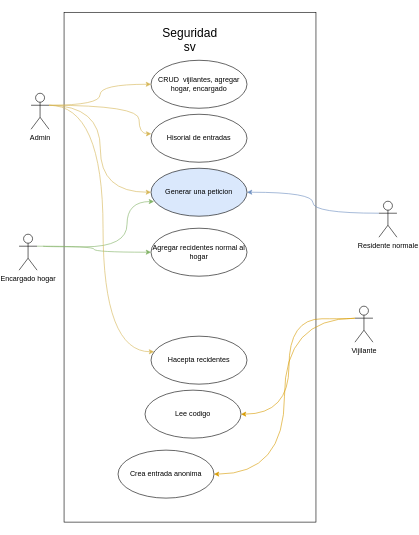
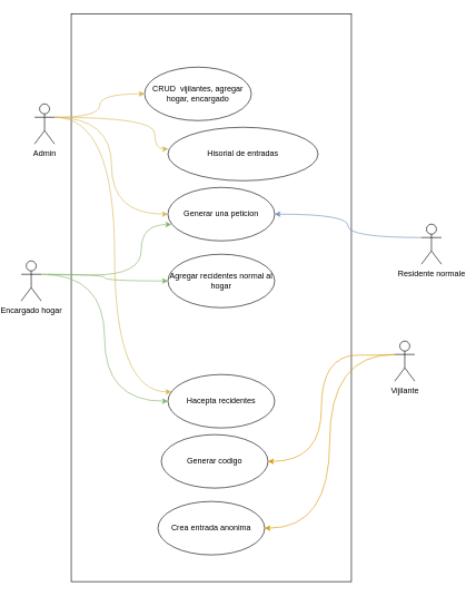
  <mxCell id="0" />
  <mxCell id="1" parent="0" />
  <mxCell id="2" value="" style="rounded=0;whiteSpace=wrap;html=1;direction=south;" vertex="1" parent="1"><mxGeometry x="95" y="20" width="420" height="850" as="geometry" /></mxCell>
  <mxCell id="3" value="Admin" style="shape=umlActor;verticalLabelPosition=bottom;verticalAlign=top;html=1;outlineConnect=0;" vertex="1" parent="1"><mxGeometry x="40" y="155" width="30" height="60" as="geometry" /></mxCell>
- <mxCell id="4" value="CRUD&amp;nbsp; vijilantes, agregar hogar, encargado" style="ellipse;whiteSpace=wrap;html=1;" vertex="1" parent="1"><mxGeometry x="240" y="100" width="160" height="80" as="geometry" /></mxCell>
- <mxCell id="5" value="Hisorial de entradas" style="ellipse;whiteSpace=wrap;html=1;" vertex="1" parent="1"><mxGeometry x="240" y="190" width="160" height="80" as="geometry" /></mxCell>
+ <mxCell id="4" value="CRUD&amp;nbsp; vijilantes, agregar hogar, encargado" style="ellipse;whiteSpace=wrap;html=1;" vertex="1" parent="1"><mxGeometry x="205" y="100" width="160" height="80" as="geometry" /></mxCell>
+ <mxCell id="5" value="Hisorial de entradas" style="ellipse;whiteSpace=wrap;html=1;" vertex="1" parent="1"><mxGeometry x="240" y="190" width="225" height="80" as="geometry" /></mxCell>
  <mxCell id="6" style="edgeStyle=orthogonalEdgeStyle;rounded=0;orthogonalLoop=1;jettySize=auto;html=1;exitX=1;exitY=0.333;exitDx=0;exitDy=0;exitPerimeter=0;curved=1;fillColor=#fff2cc;strokeColor=#d6b656;" edge="1" parent="1" source="3" target="4"><mxGeometry relative="1" as="geometry"><mxPoint x="73" y="171" as="sourcePoint" /><mxPoint x="250" y="75" as="targetPoint" /></mxGeometry></mxCell>
  <mxCell id="7" style="edgeStyle=orthogonalEdgeStyle;rounded=0;orthogonalLoop=1;jettySize=auto;html=1;curved=1;entryX=0.002;entryY=0.407;entryDx=0;entryDy=0;entryPerimeter=0;fillColor=#fff2cc;strokeColor=#d6b656;" edge="1" parent="1" target="5"><mxGeometry relative="1" as="geometry"><mxPoint x="70" y="175" as="sourcePoint" /><mxPoint x="250" y="150" as="targetPoint" /><Array as="points"><mxPoint x="220" y="175" /><mxPoint x="220" y="223" /></Array></mxGeometry></mxCell>
- <mxCell id="8" value="&lt;font style=&quot;font-size: 20px;&quot;&gt;Seguridad sv&lt;/font&gt;" style="text;html=1;align=center;verticalAlign=middle;whiteSpace=wrap;rounded=0;strokeWidth=23;arcSize=20;" vertex="1" parent="1"><mxGeometry x="250" y="50" width="110" height="30" as="geometry" /></mxCell>
  <mxCell id="9" style="edgeStyle=orthogonalEdgeStyle;rounded=0;orthogonalLoop=1;jettySize=auto;html=1;exitX=0;exitY=0.333;exitDx=0;exitDy=0;exitPerimeter=0;curved=1;fillColor=#dae8fc;strokeColor=#6c8ebf;" edge="1" parent="1" source="10" target="11"><mxGeometry relative="1" as="geometry" /></mxCell>
  <mxCell id="10" value="Residente normale" style="shape=umlActor;verticalLabelPosition=bottom;verticalAlign=top;html=1;outlineConnect=0;" vertex="1" parent="1"><mxGeometry x="620" y="335" width="30" height="60" as="geometry" /></mxCell>
- <mxCell id="11" value="Generar una peticion" style="ellipse;whiteSpace=wrap;html=1;fillColor=#dae8fc;" vertex="1" parent="1"><mxGeometry x="240" y="280" width="160" height="80" as="geometry" /></mxCell>
+ <mxCell id="11" value="Generar una peticion" style="ellipse;whiteSpace=wrap;html=1;" vertex="1" parent="1"><mxGeometry x="240" y="280" width="160" height="80" as="geometry" /></mxCell>
  <mxCell id="12" style="edgeStyle=orthogonalEdgeStyle;rounded=0;orthogonalLoop=1;jettySize=auto;html=1;curved=1;fillColor=#fff2cc;strokeColor=#d6b656;entryX=0;entryY=0.5;entryDx=0;entryDy=0;" edge="1" parent="1" target="11"><mxGeometry relative="1" as="geometry"><mxPoint x="70" y="175" as="sourcePoint" /><mxPoint x="250" y="325" as="targetPoint" /><Array as="points" /></mxGeometry></mxCell>
  <mxCell id="13" value="Agregar recidentes normal al hogar" style="ellipse;whiteSpace=wrap;html=1;" vertex="1" parent="1"><mxGeometry x="240" y="380" width="160" height="80" as="geometry" /></mxCell>
  <mxCell id="14" style="edgeStyle=orthogonalEdgeStyle;rounded=0;orthogonalLoop=1;jettySize=auto;html=1;exitX=1;exitY=0.333;exitDx=0;exitDy=0;exitPerimeter=0;entryX=0;entryY=0.5;entryDx=0;entryDy=0;curved=1;fillColor=#d5e8d4;strokeColor=#82b366;" edge="1" parent="1" source="15" target="13"><mxGeometry relative="1" as="geometry" /></mxCell>
  <mxCell id="15" value="Encargado hogar" style="shape=umlActor;verticalLabelPosition=bottom;verticalAlign=top;html=1;outlineConnect=0;" vertex="1" parent="1"><mxGeometry x="20" y="390" width="30" height="60" as="geometry" /></mxCell>
  <mxCell id="16" style="edgeStyle=orthogonalEdgeStyle;rounded=0;orthogonalLoop=1;jettySize=auto;html=1;curved=1;fillColor=#d5e8d4;strokeColor=#82b366;entryX=0.031;entryY=0.694;entryDx=0;entryDy=0;entryPerimeter=0;" edge="1" parent="1" target="11"><mxGeometry relative="1" as="geometry"><mxPoint x="60" y="410" as="sourcePoint" /><mxPoint x="240" y="420" as="targetPoint" /><Array as="points"><mxPoint x="200" y="411" /><mxPoint x="200" y="336" /></Array></mxGeometry></mxCell>
  <mxCell id="17" value="Hacepta recidentes" style="ellipse;whiteSpace=wrap;html=1;" vertex="1" parent="1"><mxGeometry x="240" y="560" width="160" height="80" as="geometry" /></mxCell>
+ <mxCell id="18" style="edgeStyle=orthogonalEdgeStyle;rounded=0;orthogonalLoop=1;jettySize=auto;html=1;exitX=1;exitY=0.333;exitDx=0;exitDy=0;exitPerimeter=0;entryX=0;entryY=0.5;entryDx=0;entryDy=0;curved=1;fillColor=#d5e8d4;strokeColor=#82b366;" edge="1" parent="1" source="15" target="17"><mxGeometry relative="1" as="geometry"><mxPoint x="60" y="420" as="sourcePoint" /><mxPoint x="250" y="520" as="targetPoint" /></mxGeometry></mxCell>
  <mxCell id="19" style="edgeStyle=orthogonalEdgeStyle;rounded=0;orthogonalLoop=1;jettySize=auto;html=1;exitX=0;exitY=0.333;exitDx=0;exitDy=0;exitPerimeter=0;entryX=1;entryY=0.5;entryDx=0;entryDy=0;fillColor=#ffe6cc;strokeColor=#d79b00;curved=1;" edge="1" parent="1" source="20" target="22"><mxGeometry relative="1" as="geometry" /></mxCell>
  <mxCell id="20" value="Vijilante" style="shape=umlActor;verticalLabelPosition=bottom;verticalAlign=top;html=1;outlineConnect=0;" vertex="1" parent="1"><mxGeometry x="580" y="510" width="30" height="60" as="geometry" /></mxCell>
- <mxCell id="21" value="Lee codigo" style="ellipse;whiteSpace=wrap;html=1;" vertex="1" parent="1"><mxGeometry x="230" y="650" width="160" height="80" as="geometry" /></mxCell>
- <mxCell id="22" value="Crea entrada anonima" style="ellipse;whiteSpace=wrap;html=1;" vertex="1" parent="1"><mxGeometry x="185" y="750" width="160" height="80" as="geometry" /></mxCell>
+ <mxCell id="21" value="Generar codigo" style="ellipse;whiteSpace=wrap;html=1;" vertex="1" parent="1"><mxGeometry x="230" y="650" width="160" height="80" as="geometry" /></mxCell>
+ <mxCell id="22" value="Crea entrada anonima" style="ellipse;whiteSpace=wrap;html=1;" vertex="1" parent="1"><mxGeometry x="225" y="750" width="160" height="80" as="geometry" /></mxCell>
  <mxCell id="23" style="edgeStyle=orthogonalEdgeStyle;rounded=0;orthogonalLoop=1;jettySize=auto;html=1;entryX=1;entryY=0.5;entryDx=0;entryDy=0;fillColor=#ffe6cc;strokeColor=#d79b00;curved=1;" edge="1" parent="1" target="21"><mxGeometry relative="1" as="geometry"><mxPoint x="580" y="530" as="sourcePoint" /><mxPoint x="395" y="800" as="targetPoint" /><Array as="points"><mxPoint x="580" y="531" /><mxPoint x="470" y="531" /><mxPoint x="470" y="690" /></Array></mxGeometry></mxCell>
  <mxCell id="24" style="edgeStyle=orthogonalEdgeStyle;rounded=0;orthogonalLoop=1;jettySize=auto;html=1;curved=1;fillColor=#fff2cc;strokeColor=#d6b656;entryX=0.032;entryY=0.325;entryDx=0;entryDy=0;exitX=1;exitY=0.333;exitDx=0;exitDy=0;exitPerimeter=0;entryPerimeter=0;" edge="1" parent="1" source="3" target="17"><mxGeometry relative="1" as="geometry"><mxPoint x="80" y="185" as="sourcePoint" /><mxPoint x="250" y="330" as="targetPoint" /><Array as="points"><mxPoint x="160" y="175" /><mxPoint x="160" y="586" /></Array></mxGeometry></mxCell>
